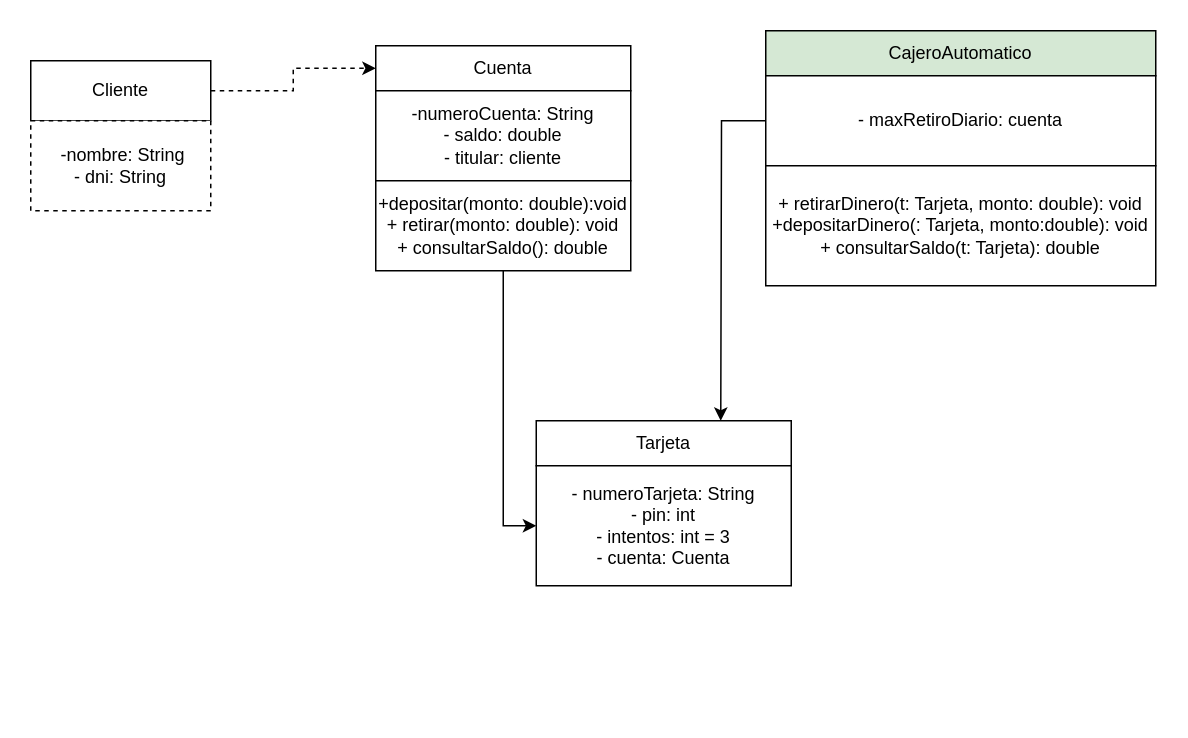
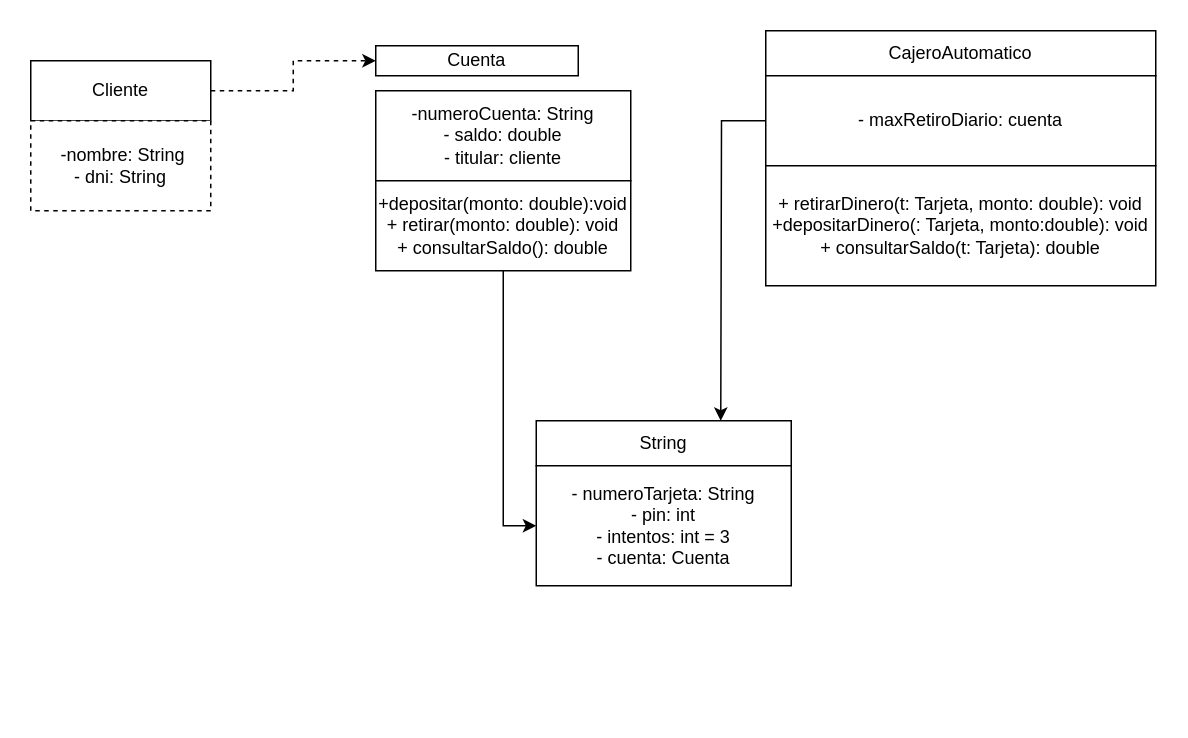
  <mxCell id="0" />
  <mxCell id="1" parent="0" />
  <mxCell id="2" value="" style="group" vertex="1" connectable="0" parent="1"><mxGeometry x="510" y="20" width="260" height="170" as="geometry" /></mxCell>
- <mxCell id="3" value="CajeroAutomatico" style="rounded=0;whiteSpace=wrap;html=1;fillColor=#d5e8d4;" vertex="1" parent="2"><mxGeometry width="260" height="30" as="geometry" /></mxCell>
+ <mxCell id="3" value="CajeroAutomatico" style="rounded=0;whiteSpace=wrap;html=1;" vertex="1" parent="2"><mxGeometry width="260" height="30" as="geometry" /></mxCell>
  <mxCell id="4" style="edgeStyle=orthogonalEdgeStyle;rounded=0;orthogonalLoop=1;jettySize=auto;html=1;exitX=0;exitY=0.5;exitDx=0;exitDy=0;" edge="1" parent="2" source="5"><mxGeometry relative="1" as="geometry"><mxPoint x="-30" y="260" as="targetPoint" /></mxGeometry></mxCell>
  <mxCell id="5" value="- maxRetiroDiario: cuenta" style="rounded=0;whiteSpace=wrap;html=1;glass=0;" vertex="1" parent="2"><mxGeometry y="30" width="260" height="60" as="geometry" /></mxCell>
  <mxCell id="6" value="+ retirarDinero(t: Tarjeta, monto: double): void&lt;div&gt;&lt;span style=&quot;background-color: transparent; color: light-dark(rgb(0, 0, 0), rgb(255, 255, 255));&quot;&gt;+depositarDinero(: Tarjeta, monto:double): void&lt;/span&gt;&lt;/div&gt;&lt;div&gt;&lt;span style=&quot;background-color: transparent; color: light-dark(rgb(0, 0, 0), rgb(255, 255, 255));&quot;&gt;+ consultarSaldo(t: Tarjeta): double&lt;/span&gt;&lt;/div&gt;" style="rounded=0;whiteSpace=wrap;html=1;" vertex="1" parent="2"><mxGeometry y="90" width="260" height="80" as="geometry" /></mxCell>
- <mxCell id="7" value="Cuenta" style="rounded=0;whiteSpace=wrap;html=1;" vertex="1" parent="1"><mxGeometry x="250" y="30" width="170" height="30" as="geometry" /></mxCell>
+ <mxCell id="7" value="Cuenta" style="rounded=0;whiteSpace=wrap;html=1;" vertex="1" parent="1"><mxGeometry x="250" y="30" width="135" height="20" as="geometry" /></mxCell>
  <mxCell id="8" value="-numeroCuenta: String&lt;div&gt;- saldo: double&lt;/div&gt;&lt;div&gt;- titular: cliente&lt;/div&gt;" style="rounded=0;whiteSpace=wrap;html=1;" vertex="1" parent="1"><mxGeometry x="250" y="60" width="170" height="60" as="geometry" /></mxCell>
  <mxCell id="9" style="edgeStyle=orthogonalEdgeStyle;rounded=0;orthogonalLoop=1;jettySize=auto;html=1;exitX=0.5;exitY=1;exitDx=0;exitDy=0;entryX=0;entryY=0.5;entryDx=0;entryDy=0;" edge="1" parent="1" source="10" target="13"><mxGeometry relative="1" as="geometry" /></mxCell>
  <mxCell id="10" value="+depositar(monto: double):void&lt;div&gt;+ retirar(monto: double): void&lt;/div&gt;&lt;div&gt;+ consultarSaldo(): double&lt;/div&gt;" style="rounded=0;whiteSpace=wrap;html=1;" vertex="1" parent="1"><mxGeometry x="250" y="120" width="170" height="60" as="geometry" /></mxCell>
  <mxCell id="11" value="" style="group" vertex="1" connectable="0" parent="1"><mxGeometry x="357" y="280" width="170" height="190" as="geometry" /></mxCell>
- <mxCell id="12" value="Tarjeta" style="rounded=0;whiteSpace=wrap;html=1;" vertex="1" parent="11"><mxGeometry width="170" height="30" as="geometry" /></mxCell>
+ <mxCell id="12" value="String" style="rounded=0;whiteSpace=wrap;html=1;" vertex="1" parent="11"><mxGeometry width="170" height="30" as="geometry" /></mxCell>
  <mxCell id="13" value="- numeroTarjeta: String&lt;div&gt;- pin: int&lt;/div&gt;&lt;div&gt;- intentos: int = 3&lt;/div&gt;&lt;div&gt;- cuenta: Cuenta&lt;/div&gt;" style="rounded=0;whiteSpace=wrap;html=1;" vertex="1" parent="11"><mxGeometry y="30" width="170" height="80" as="geometry" /></mxCell>
  <mxCell id="14" style="edgeStyle=orthogonalEdgeStyle;rounded=0;orthogonalLoop=1;jettySize=auto;html=1;exitX=1;exitY=0.5;exitDx=0;exitDy=0;entryX=0;entryY=0.5;entryDx=0;entryDy=0;dashed=1;" edge="1" parent="1" source="16" target="7"><mxGeometry relative="1" as="geometry" /></mxCell>
  <mxCell id="15" value="" style="group" vertex="1" connectable="0" parent="1"><mxGeometry x="20" y="40" width="120" height="100" as="geometry" /></mxCell>
  <mxCell id="16" value="Cliente" style="rounded=0;whiteSpace=wrap;html=1;" vertex="1" parent="15"><mxGeometry width="120" height="40" as="geometry" /></mxCell>
  <mxCell id="17" value="&amp;nbsp;-nombre: String&lt;div&gt;- dni: String&lt;/div&gt;" style="rounded=0;whiteSpace=wrap;html=1;dashed=1;" vertex="1" parent="15"><mxGeometry y="40" width="120" height="60" as="geometry" /></mxCell>
